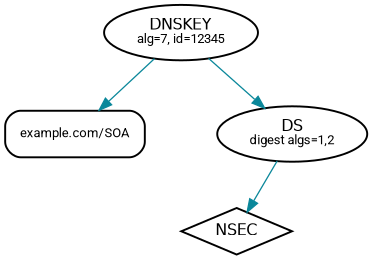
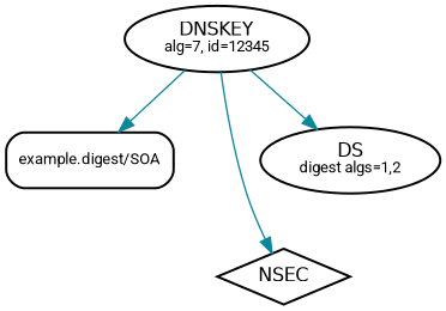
  digraph {
    fontname=Roboto
    rankdir=BT
    node [fontname=Roboto penwidth=1.5]
    edge [color="#0a879a" dir=back fontname=Roboto]
    n1 [label=<<FONT POINT-SIZE="12" FACE="Helvetica">DNSKEY</FONT><BR/><FONT POINT-SIZE="10">alg=7, id=12345</FONT>>]
-   n2 [fontsize=10 label="example.com/SOA" shape=rectangle style=rounded]
+   n2 [fontsize=10 label="example.digest/SOA" shape=rectangle style=rounded]
    n3 [label=<<FONT POINT-SIZE="12" FACE="Helvetica">NSEC</FONT>> shape=diamond]
    n4 [label=<<FONT POINT-SIZE="12" FACE="Helvetica">DS</FONT><BR/><FONT POINT-SIZE="10">digest algs=1,2</FONT>>]
    n2 -> n1
-   n3 -> n4
+   n3 -> n1
    n4 -> n1
  }
